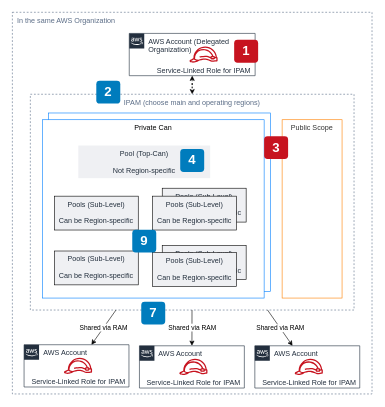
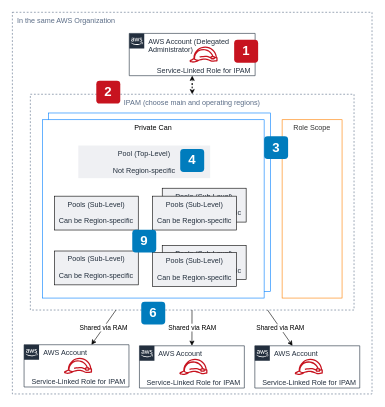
  <mxCell id="0" />
  <mxCell id="1" parent="0" />
  <mxCell id="2" value="In the same AWS Organization                                                                                                                              " style="fillColor=none;strokeColor=#5A6C86;dashed=1;verticalAlign=top;fontStyle=0;fontColor=#5A6C86;" parent="1" vertex="1"><mxGeometry x="20" y="20" width="600" height="636.75" as="geometry" /></mxCell>
  <mxCell id="3" value="IPAM (choose main and operating regions)" style="fillColor=none;strokeColor=#5A6C86;dashed=1;verticalAlign=top;fontStyle=0;fontColor=#5A6C86;" parent="1" vertex="1"><mxGeometry x="50" y="156.75" width="540" height="360" as="geometry" /></mxCell>
  <mxCell id="4" value="" style="verticalAlign=top;fontStyle=0;fillColor=default;strokeWidth=1;strokeColor=#007FFF;" vertex="1" parent="1"><mxGeometry x="80.57" y="188" width="370" height="297.5" as="geometry" /></mxCell>
  <mxCell id="5" value="Private Can" style="verticalAlign=top;fontStyle=0;fillColor=default;strokeWidth=1;strokeColor=#007FFF;" parent="1" vertex="1"><mxGeometry x="70" y="199.25" width="370" height="297.5" as="geometry" /></mxCell>
  <mxCell id="6" value="Pools (Sub-Level)&#10;&#10;Can be Region-specific" style="fillColor=#EFF0F3;strokeColor=default;dashed=0;verticalAlign=top;fontStyle=0;fontColor=#232F3D;" parent="1" vertex="1"><mxGeometry x="90" y="326.75" width="140" height="56.5" as="geometry" /></mxCell>
  <mxCell id="7" style="edgeStyle=orthogonalEdgeStyle;rounded=0;orthogonalLoop=1;jettySize=auto;html=1;startArrow=classic;startFill=1;dashed=1;" parent="1" source="8" target="3" edge="1"><mxGeometry relative="1" as="geometry" /></mxCell>
- <mxCell id="8" value="AWS Account (Delegated Organization)" style="points=[[0,0],[0.25,0],[0.5,0],[0.75,0],[1,0],[1,0.25],[1,0.5],[1,0.75],[1,1],[0.75,1],[0.5,1],[0.25,1],[0,1],[0,0.75],[0,0.5],[0,0.25]];outlineConnect=0;gradientColor=none;html=1;whiteSpace=wrap;fontSize=12;fontStyle=0;shape=mxgraph.aws4.group;grIcon=mxgraph.aws4.group_aws_cloud_alt;strokeColor=#232F3E;fillColor=none;verticalAlign=top;align=left;spacingLeft=30;fontColor=#232F3E;dashed=0;" parent="1" vertex="1"><mxGeometry x="215" y="55.25" width="210" height="70.5" as="geometry" /></mxCell>
+ <mxCell id="8" value="AWS Account (Delegated Administrator)" style="points=[[0,0],[0.25,0],[0.5,0],[0.75,0],[1,0],[1,0.25],[1,0.5],[1,0.75],[1,1],[0.75,1],[0.5,1],[0.25,1],[0,1],[0,0.75],[0,0.5],[0,0.25]];outlineConnect=0;gradientColor=none;html=1;whiteSpace=wrap;fontSize=12;fontStyle=0;shape=mxgraph.aws4.group;grIcon=mxgraph.aws4.group_aws_cloud_alt;strokeColor=#232F3E;fillColor=none;verticalAlign=top;align=left;spacingLeft=30;fontColor=#232F3E;dashed=0;" parent="1" vertex="1"><mxGeometry x="215" y="55.25" width="210" height="70.5" as="geometry" /></mxCell>
  <mxCell id="9" value="1" style="rounded=1;whiteSpace=wrap;html=1;fillColor=#c7131f;strokeColor=none;fontColor=#FFFFFF;fontStyle=1;fontSize=22;" parent="1" vertex="1"><mxGeometry x="390" y="66" width="40" height="38" as="geometry" /></mxCell>
- <mxCell id="10" value="2" style="rounded=1;whiteSpace=wrap;html=1;fillColor=#007CBD;strokeColor=none;fontColor=#FFFFFF;fontStyle=1;fontSize=22;" parent="1" vertex="1"><mxGeometry x="160" y="134.25" width="40" height="38" as="geometry" /></mxCell>
+ <mxCell id="10" value="2" style="rounded=1;whiteSpace=wrap;html=1;fillColor=#c7131f;strokeColor=none;fontColor=#FFFFFF;fontStyle=1;fontSize=22;" parent="1" vertex="1"><mxGeometry x="160" y="134.25" width="40" height="38" as="geometry" /></mxCell>
  <mxCell id="11" value="Service-Linked Role for IPAM" style="outlineConnect=0;fontColor=#232F3E;gradientColor=none;fillColor=#C7131F;strokeColor=none;dashed=0;verticalLabelPosition=bottom;verticalAlign=top;align=center;html=1;fontSize=12;fontStyle=0;aspect=fixed;pointerEvents=1;shape=mxgraph.aws4.role;" parent="1" vertex="1"><mxGeometry x="315" y="77" width="47.86" height="27" as="geometry" /></mxCell>
- <mxCell id="12" value="Public Scope" style="verticalAlign=top;fontStyle=0;fontColor=#333333;fillColor=none;strokeColor=#FF8000;" parent="1" vertex="1"><mxGeometry x="470" y="199.25" width="100" height="297.5" as="geometry" /></mxCell>
- <mxCell id="13" value="Pool (Top-Can)&#10;&#10;Not Region-specific" style="fillColor=#EFF0F3;strokeColor=none;dashed=0;verticalAlign=top;fontStyle=0;fontColor=#232F3D;" parent="1" vertex="1"><mxGeometry x="130" y="242.25" width="220" height="54.5" as="geometry" /></mxCell>
+ <mxCell id="12" value="Role Scope" style="verticalAlign=top;fontStyle=0;fontColor=#333333;fillColor=none;strokeColor=#FF8000;" parent="1" vertex="1"><mxGeometry x="470" y="199.25" width="100" height="297.5" as="geometry" /></mxCell>
+ <mxCell id="13" value="Pool (Top-Level)&#10;&#10;Not Region-specific" style="fillColor=#EFF0F3;strokeColor=none;dashed=0;verticalAlign=top;fontStyle=0;fontColor=#232F3D;" parent="1" vertex="1"><mxGeometry x="130" y="242.25" width="220" height="54.5" as="geometry" /></mxCell>
  <mxCell id="14" value="Pools (Sub-Level)&#10;&#10;Can be Region-specific" style="fillColor=#EFF0F3;strokeColor=default;dashed=0;verticalAlign=top;fontStyle=0;fontColor=#232F3D;" parent="1" vertex="1"><mxGeometry x="90" y="418.25" width="140" height="56.5" as="geometry" /></mxCell>
  <mxCell id="15" value="Pools (Sub-Level)&#10;&#10;Can be Region-specific" style="fillColor=#EFF0F3;strokeColor=default;dashed=0;verticalAlign=top;fontStyle=0;fontColor=#232F3D;" parent="1" vertex="1"><mxGeometry x="270" y="313.5" width="140" height="56.5" as="geometry" /></mxCell>
  <mxCell id="16" value="Pools (Sub-Level)&#10;&#10;Can be Region-specific" style="fillColor=#EFF0F3;strokeColor=default;dashed=0;verticalAlign=top;fontStyle=0;fontColor=#232F3D;" parent="1" vertex="1"><mxGeometry x="253.93" y="326.75" width="140" height="56.5" as="geometry" /></mxCell>
  <mxCell id="17" value="Pools (Sub-Level)&#10;&#10;Can be Region-specific" style="fillColor=#EFF0F3;strokeColor=default;dashed=0;verticalAlign=top;fontStyle=0;fontColor=#232F3D;" parent="1" vertex="1"><mxGeometry x="270" y="409" width="140" height="56.5" as="geometry" /></mxCell>
  <mxCell id="18" value="Pools (Sub-Level)&#10;&#10;Can be Region-specific" style="fillColor=#EFF0F3;strokeColor=default;dashed=0;verticalAlign=top;fontStyle=0;fontColor=#232F3D;" parent="1" vertex="1"><mxGeometry x="253.93" y="420.75" width="140" height="56.5" as="geometry" /></mxCell>
  <mxCell id="19" value="Shared via RAM" style="rounded=0;orthogonalLoop=1;jettySize=auto;html=1;startArrow=classic;startFill=1;endArrow=none;endFill=0;" parent="1" source="20" target="3" edge="1"><mxGeometry relative="1" as="geometry" /></mxCell>
  <mxCell id="20" value="AWS Account" style="points=[[0,0],[0.25,0],[0.5,0],[0.75,0],[1,0],[1,0.25],[1,0.5],[1,0.75],[1,1],[0.75,1],[0.5,1],[0.25,1],[0,1],[0,0.75],[0,0.5],[0,0.25]];outlineConnect=0;gradientColor=none;html=1;whiteSpace=wrap;fontSize=12;fontStyle=0;shape=mxgraph.aws4.group;grIcon=mxgraph.aws4.group_aws_cloud_alt;strokeColor=#232F3E;fillColor=none;verticalAlign=top;align=left;spacingLeft=30;fontColor=#232F3E;dashed=0;" parent="1" vertex="1"><mxGeometry x="232" y="576.37" width="175" height="70.5" as="geometry" /></mxCell>
  <mxCell id="21" value="Service-Linked Role for IPAM" style="outlineConnect=0;fontColor=#232F3E;gradientColor=none;fillColor=#C7131F;strokeColor=none;dashed=0;verticalLabelPosition=bottom;verticalAlign=top;align=center;html=1;fontSize=12;fontStyle=0;aspect=fixed;pointerEvents=1;shape=mxgraph.aws4.role;" parent="1" vertex="1"><mxGeometry x="298.07" y="598.12" width="47.86" height="27" as="geometry" /></mxCell>
  <mxCell id="22" value="Shared via RAM" style="rounded=0;orthogonalLoop=1;jettySize=auto;html=1;startArrow=classic;startFill=1;endArrow=none;endFill=0;" parent="1" source="23" target="3" edge="1"><mxGeometry relative="1" as="geometry" /></mxCell>
  <mxCell id="23" value="AWS Account" style="points=[[0,0],[0.25,0],[0.5,0],[0.75,0],[1,0],[1,0.25],[1,0.5],[1,0.75],[1,1],[0.75,1],[0.5,1],[0.25,1],[0,1],[0,0.75],[0,0.5],[0,0.25]];outlineConnect=0;gradientColor=none;html=1;whiteSpace=wrap;fontSize=12;fontStyle=0;shape=mxgraph.aws4.group;grIcon=mxgraph.aws4.group_aws_cloud_alt;strokeColor=#232F3E;fillColor=none;verticalAlign=top;align=left;spacingLeft=30;fontColor=#232F3E;dashed=0;" parent="1" vertex="1"><mxGeometry x="39.5" y="574.62" width="175" height="70.5" as="geometry" /></mxCell>
  <mxCell id="24" value="Service-Linked Role for IPAM" style="outlineConnect=0;fontColor=#232F3E;gradientColor=none;fillColor=#C7131F;strokeColor=none;dashed=0;verticalLabelPosition=bottom;verticalAlign=top;align=center;html=1;fontSize=12;fontStyle=0;aspect=fixed;pointerEvents=1;shape=mxgraph.aws4.role;" parent="1" vertex="1"><mxGeometry x="105.57" y="596.37" width="47.86" height="27" as="geometry" /></mxCell>
  <mxCell id="25" value="Shared via RAM" style="rounded=0;orthogonalLoop=1;jettySize=auto;html=1;startArrow=classic;startFill=1;endArrow=none;endFill=0;" parent="1" source="26" target="3" edge="1"><mxGeometry relative="1" as="geometry" /></mxCell>
  <mxCell id="26" value="AWS Account" style="points=[[0,0],[0.25,0],[0.5,0],[0.75,0],[1,0],[1,0.25],[1,0.5],[1,0.75],[1,1],[0.75,1],[0.5,1],[0.25,1],[0,1],[0,0.75],[0,0.5],[0,0.25]];outlineConnect=0;gradientColor=none;html=1;whiteSpace=wrap;fontSize=12;fontStyle=0;shape=mxgraph.aws4.group;grIcon=mxgraph.aws4.group_aws_cloud_alt;strokeColor=#232F3E;fillColor=none;verticalAlign=top;align=left;spacingLeft=30;fontColor=#232F3E;dashed=0;" parent="1" vertex="1"><mxGeometry x="424.5" y="576.37" width="175" height="70.5" as="geometry" /></mxCell>
  <mxCell id="27" value="Service-Linked Role for IPAM" style="outlineConnect=0;fontColor=#232F3E;gradientColor=none;fillColor=#C7131F;strokeColor=none;dashed=0;verticalLabelPosition=bottom;verticalAlign=top;align=center;html=1;fontSize=12;fontStyle=0;aspect=fixed;pointerEvents=1;shape=mxgraph.aws4.role;" parent="1" vertex="1"><mxGeometry x="490.57" y="598.12" width="47.86" height="27" as="geometry" /></mxCell>
- <mxCell id="28" value="3" style="rounded=1;whiteSpace=wrap;html=1;fillColor=#c7131f;strokeColor=none;fontColor=#FFFFFF;fontStyle=1;fontSize=22;" parent="1" vertex="1"><mxGeometry x="440" y="226.75" width="40" height="38" as="geometry" /></mxCell>
+ <mxCell id="28" value="3" style="rounded=1;whiteSpace=wrap;html=1;fillColor=#007CBD;strokeColor=none;fontColor=#FFFFFF;fontStyle=1;fontSize=22;" parent="1" vertex="1"><mxGeometry x="440" y="226.75" width="40" height="38" as="geometry" /></mxCell>
  <mxCell id="29" value="4" style="rounded=1;whiteSpace=wrap;html=1;fillColor=#007CBD;strokeColor=none;fontColor=#FFFFFF;fontStyle=1;fontSize=22;" parent="1" vertex="1"><mxGeometry x="300" y="248.25" width="40" height="38" as="geometry" /></mxCell>
  <mxCell id="30" value="9" style="rounded=1;whiteSpace=wrap;html=1;fillColor=#007CBD;strokeColor=none;fontColor=#FFFFFF;fontStyle=1;fontSize=22;" parent="1" vertex="1"><mxGeometry x="220" y="382.75" width="40" height="38" as="geometry" /></mxCell>
- <mxCell id="31" value="7" style="rounded=1;whiteSpace=wrap;html=1;fillColor=#007CBD;strokeColor=none;fontColor=#FFFFFF;fontStyle=1;fontSize=22;" parent="1" vertex="1"><mxGeometry x="235" y="502.75" width="40" height="38" as="geometry" /></mxCell>
+ <mxCell id="31" value="6" style="rounded=1;whiteSpace=wrap;html=1;fillColor=#007CBD;strokeColor=none;fontColor=#FFFFFF;fontStyle=1;fontSize=22;" parent="1" vertex="1"><mxGeometry x="235" y="502.75" width="40" height="38" as="geometry" /></mxCell>
